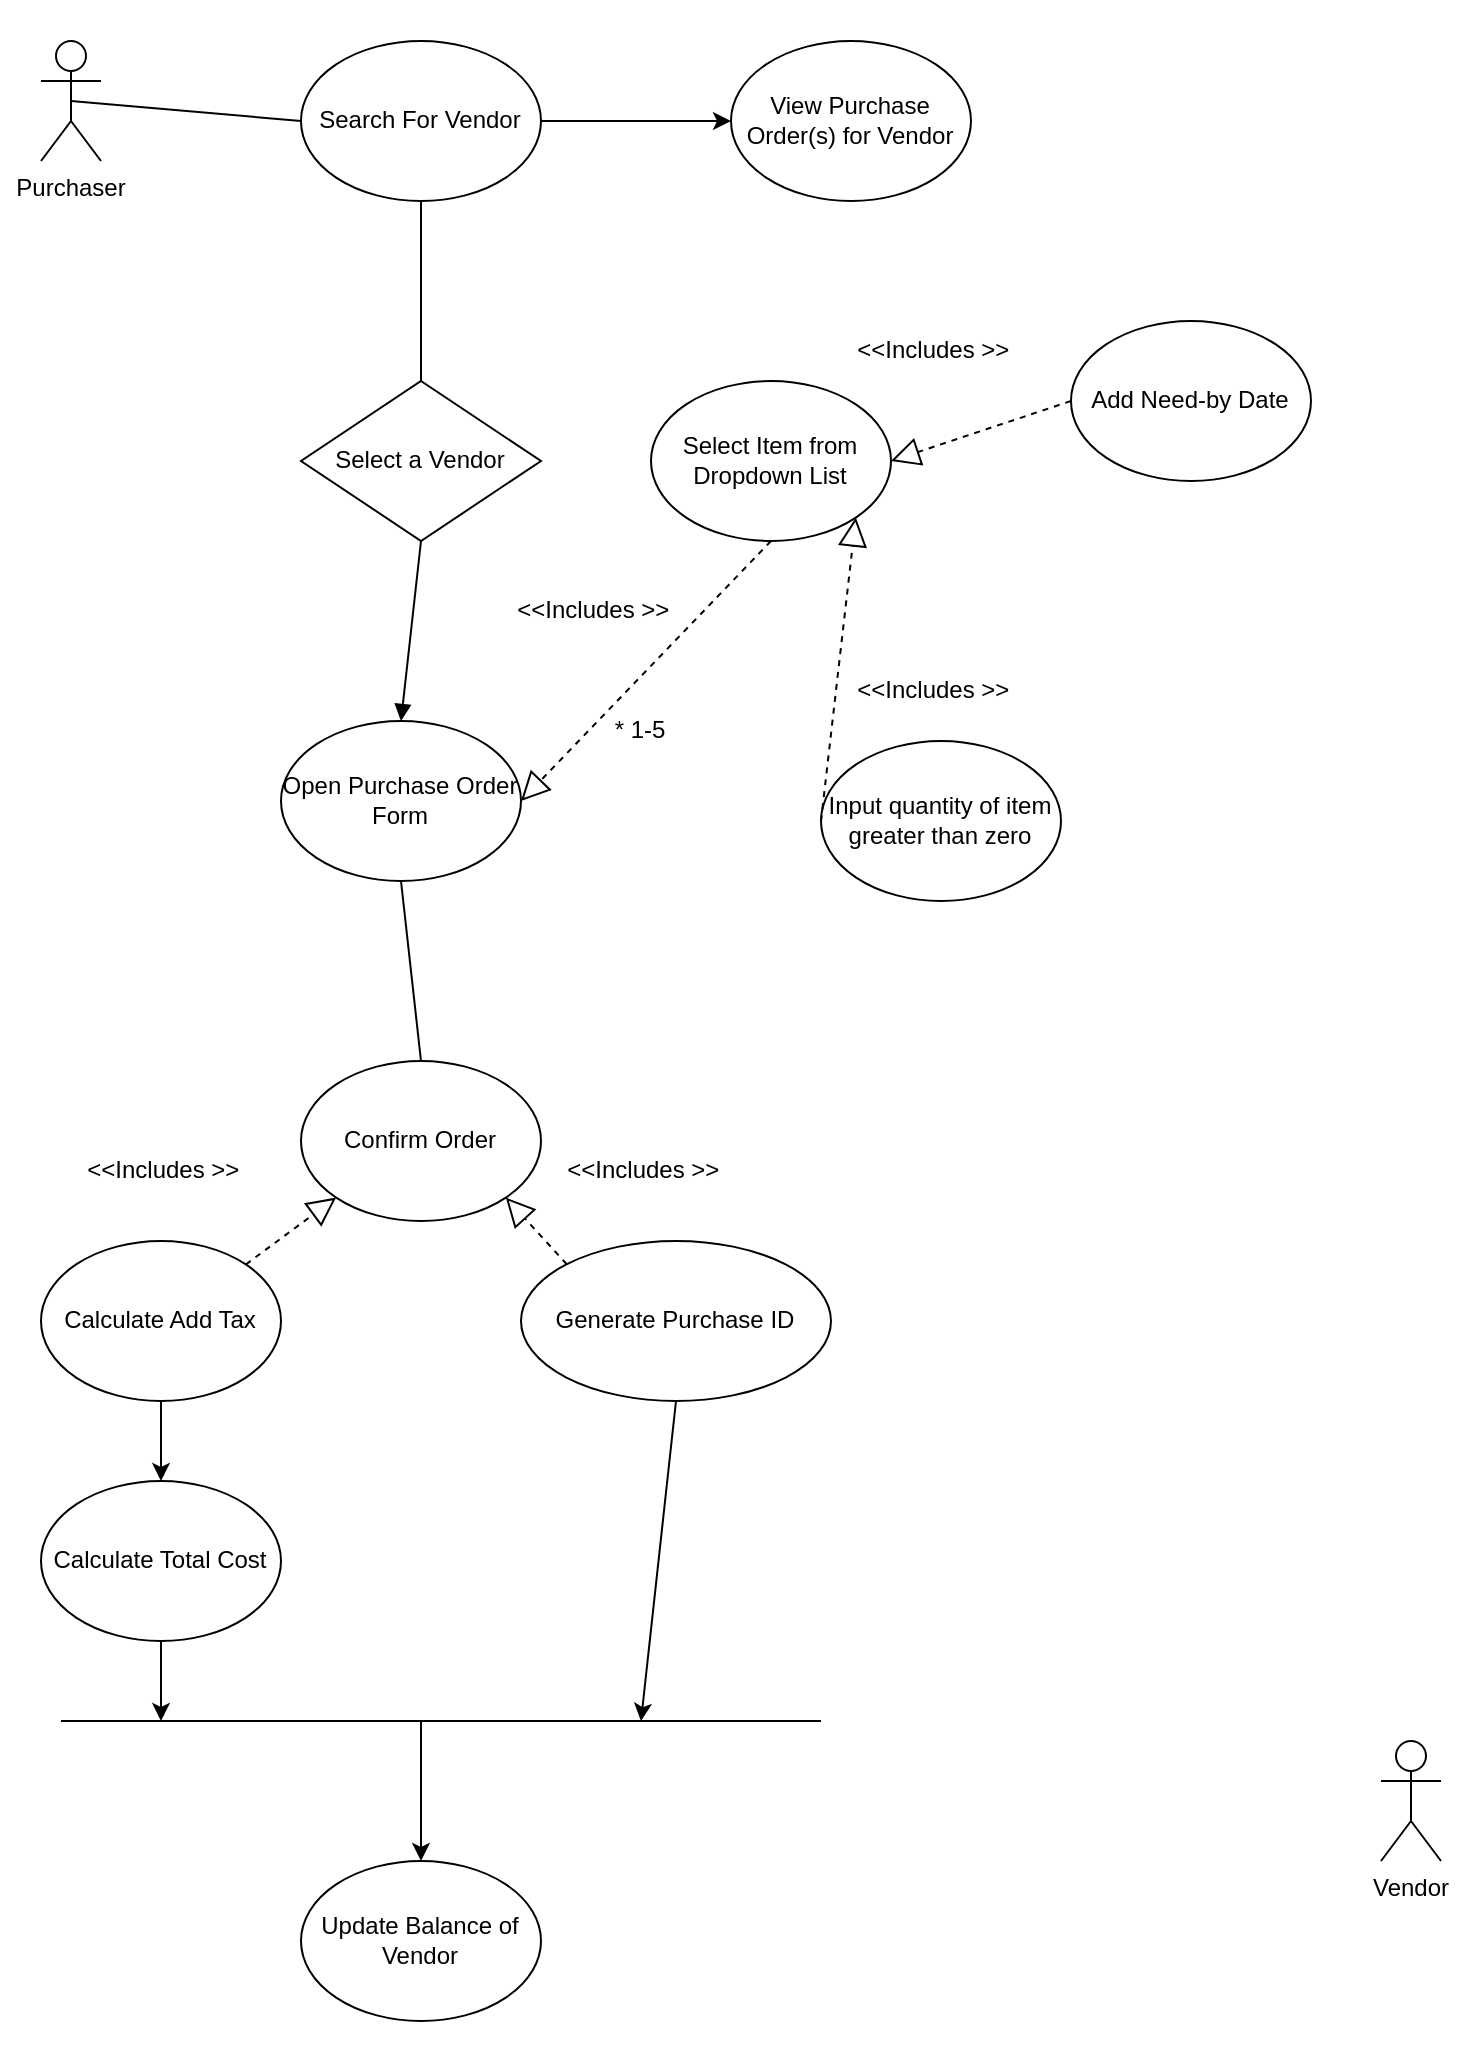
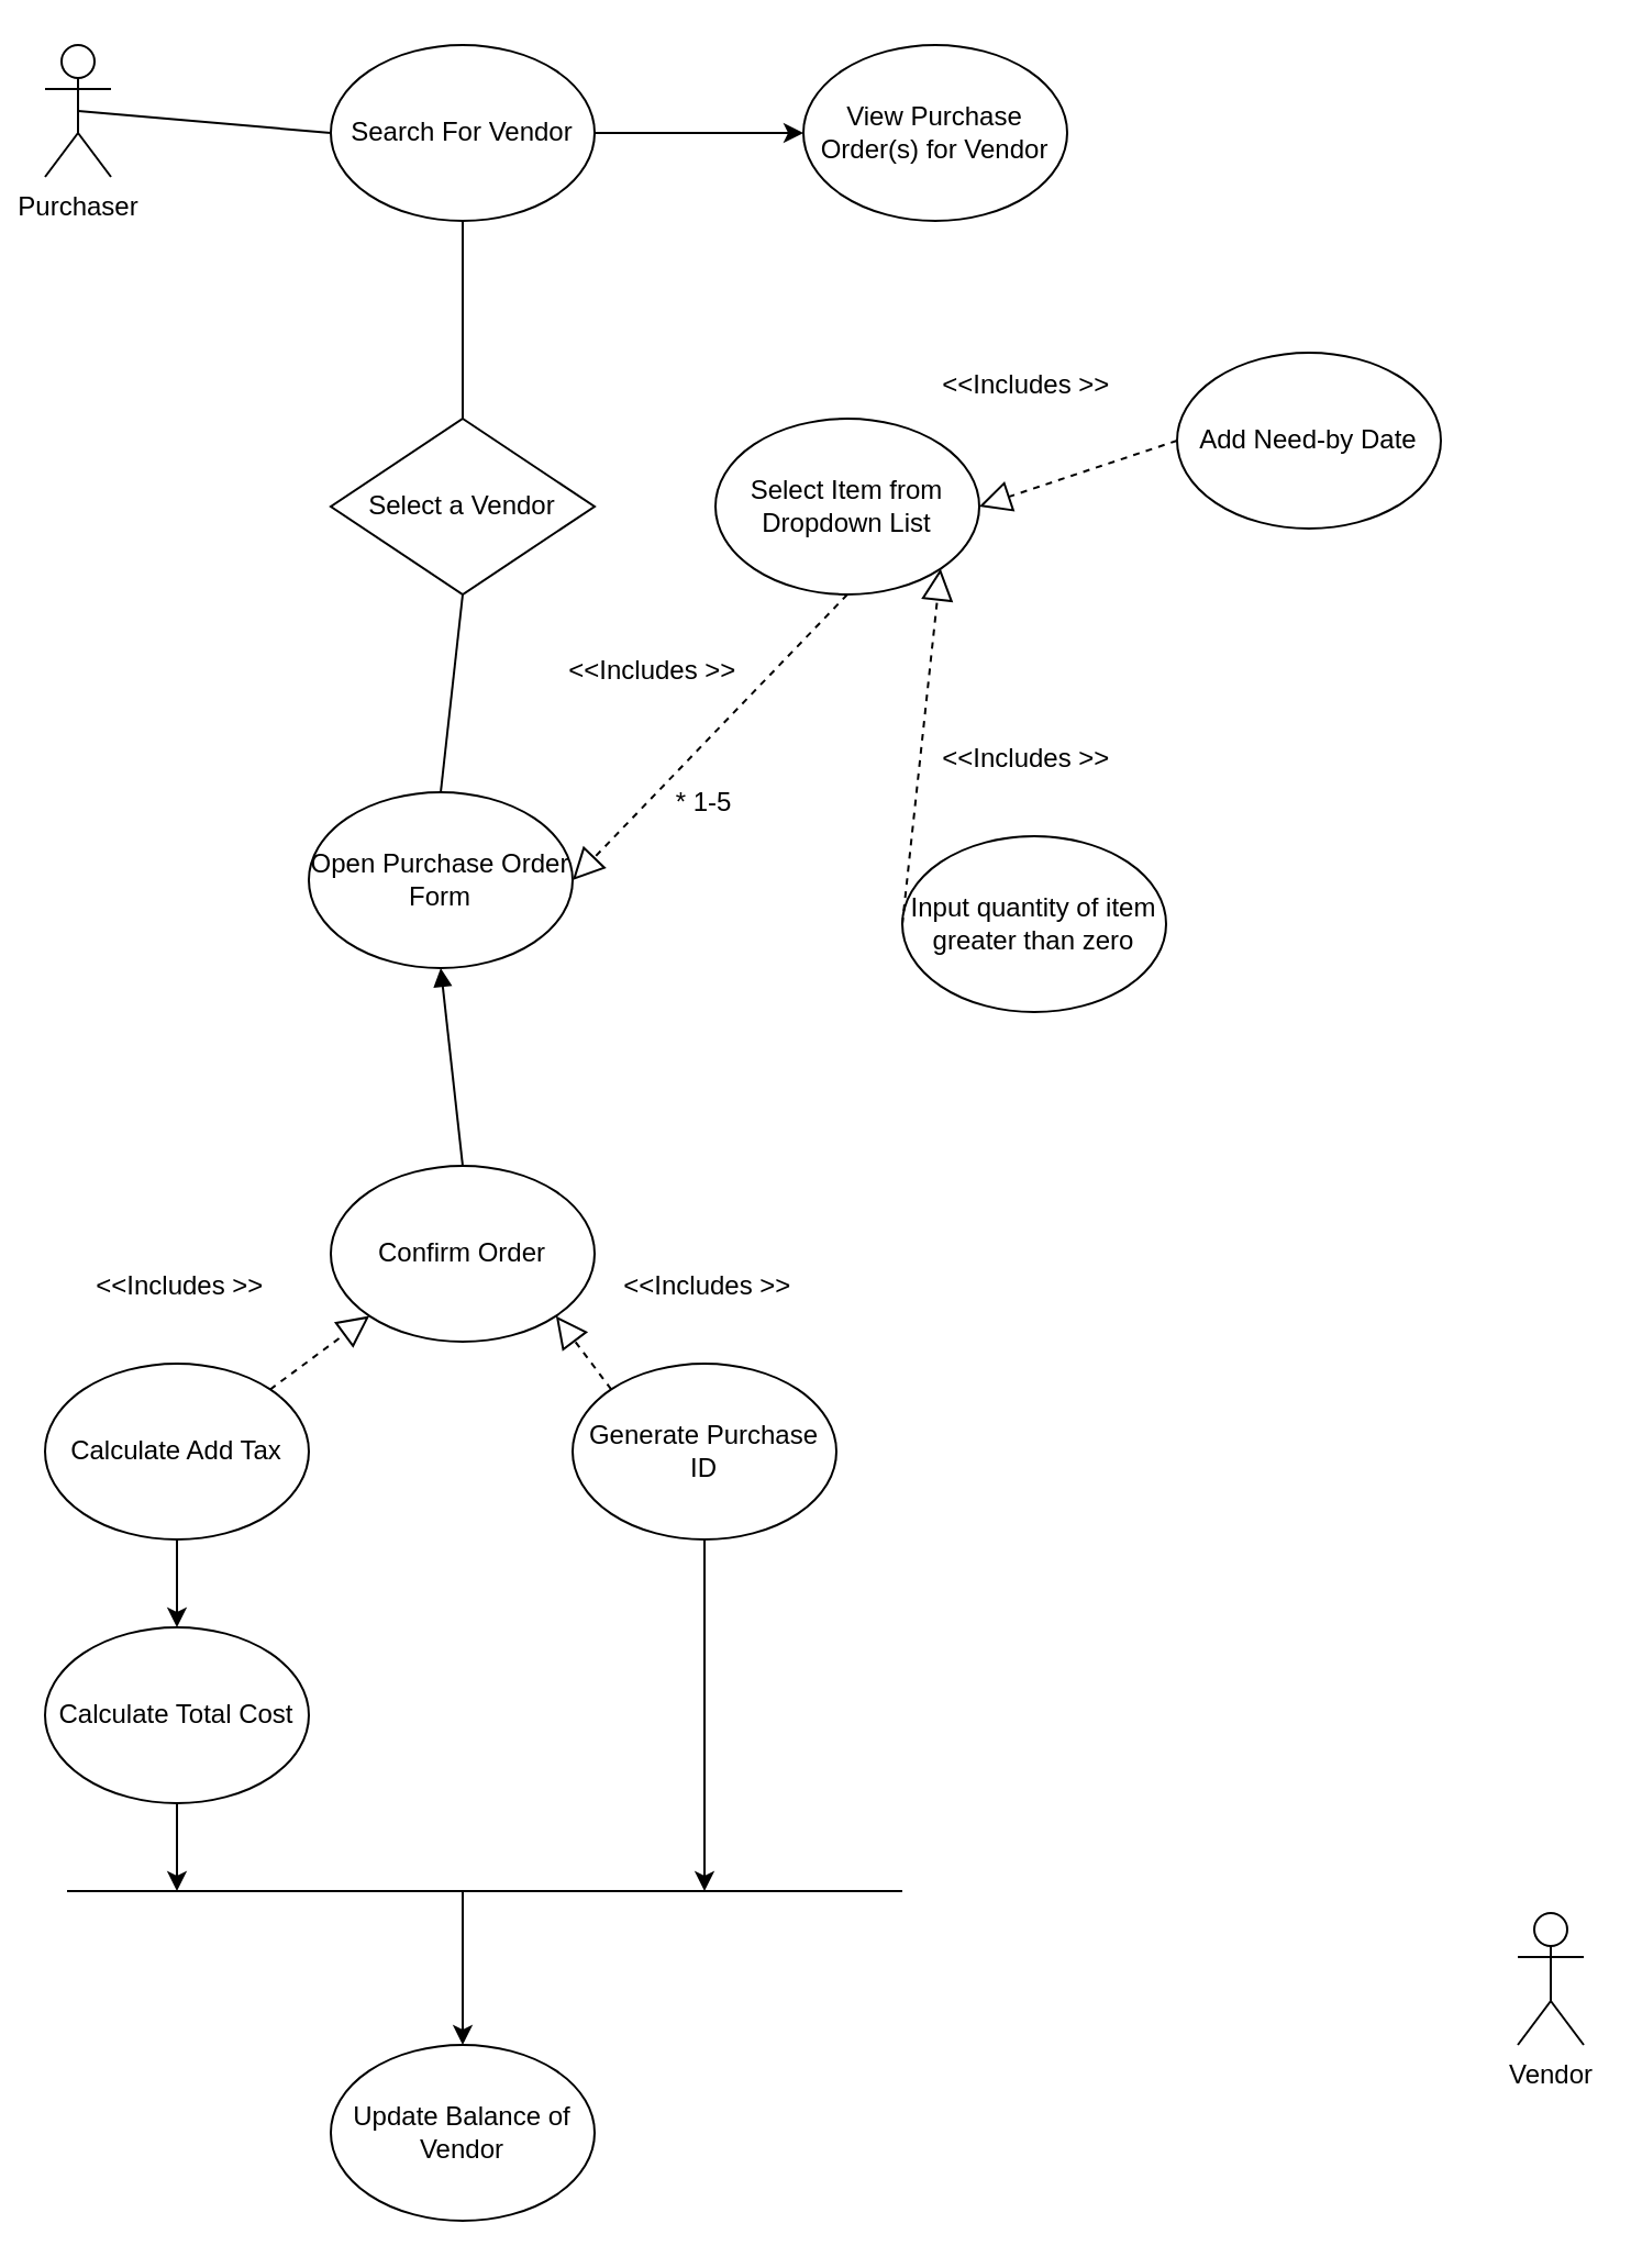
  <mxCell id="0" />
  <mxCell id="1" parent="0" />
  <mxCell id="2" value="Purchaser" style="shape=umlActor;verticalLabelPosition=bottom;verticalAlign=top;html=1;outlineConnect=0;" vertex="1" parent="1"><mxGeometry x="20" y="20" width="30" height="60" as="geometry" /></mxCell>
  <mxCell id="3" value="Search For Vendor" style="ellipse;whiteSpace=wrap;html=1;" vertex="1" parent="1"><mxGeometry x="150" y="20" width="120" height="80" as="geometry" /></mxCell>
  <mxCell id="4" value="" style="endArrow=none;html=1;rounded=0;exitX=0.5;exitY=0.5;exitDx=0;exitDy=0;exitPerimeter=0;entryX=0;entryY=0.5;entryDx=0;entryDy=0;" edge="1" parent="1" source="2" target="3"><mxGeometry width="50" height="50" relative="1" as="geometry"><mxPoint x="360" y="210" as="sourcePoint" /><mxPoint x="410" y="160" as="targetPoint" /></mxGeometry></mxCell>
  <mxCell id="5" value="Select a Vendor" style="rhombus;whiteSpace=wrap;html=1;" vertex="1" parent="1"><mxGeometry x="150" y="190" width="120" height="80" as="geometry" /></mxCell>
  <mxCell id="6" value="" style="endArrow=none;html=1;rounded=0;exitX=0.5;exitY=1;exitDx=0;exitDy=0;entryX=0.5;entryY=0;entryDx=0;entryDy=0;" edge="1" parent="1" source="3" target="5"><mxGeometry width="50" height="50" relative="1" as="geometry"><mxPoint x="360" y="210" as="sourcePoint" /><mxPoint x="410" y="160" as="targetPoint" /></mxGeometry></mxCell>
  <mxCell id="7" value="Open Purchase Order Form" style="ellipse;whiteSpace=wrap;html=1;" vertex="1" parent="1"><mxGeometry x="140" y="360" width="120" height="80" as="geometry" /></mxCell>
- <mxCell id="8" value="" style="endArrow=block;html=1;rounded=0;exitX=0.5;exitY=1;exitDx=0;exitDy=0;entryX=0.5;entryY=0;entryDx=0;entryDy=0;" edge="1" parent="1" source="5" target="7"><mxGeometry width="50" height="50" relative="1" as="geometry"><mxPoint x="360" y="310" as="sourcePoint" /><mxPoint x="410" y="260" as="targetPoint" /></mxGeometry></mxCell>
+ <mxCell id="8" value="" style="endArrow=none;html=1;rounded=0;exitX=0.5;exitY=1;exitDx=0;exitDy=0;entryX=0.5;entryY=0;entryDx=0;entryDy=0;" edge="1" parent="1" source="5" target="7"><mxGeometry width="50" height="50" relative="1" as="geometry"><mxPoint x="360" y="310" as="sourcePoint" /><mxPoint x="410" y="260" as="targetPoint" /></mxGeometry></mxCell>
  <mxCell id="9" value="Select Item from Dropdown List" style="ellipse;whiteSpace=wrap;html=1;" vertex="1" parent="1"><mxGeometry x="325" y="190" width="120" height="80" as="geometry" /></mxCell>
  <mxCell id="10" value="" style="endArrow=block;dashed=1;endFill=0;endSize=12;html=1;rounded=0;exitX=0.5;exitY=1;exitDx=0;exitDy=0;entryX=1;entryY=0.5;entryDx=0;entryDy=0;" edge="1" parent="1" source="9" target="7"><mxGeometry width="160" relative="1" as="geometry"><mxPoint x="300" y="370" as="sourcePoint" /><mxPoint x="460" y="370" as="targetPoint" /></mxGeometry></mxCell>
- <mxCell id="11" value="Input quantity of item greater than zero" style="ellipse;whiteSpace=wrap;html=1;" vertex="1" parent="1"><mxGeometry x="410" y="370" width="120" height="80" as="geometry" /></mxCell>
+ <mxCell id="11" value="Input quantity of item greater than zero" style="ellipse;whiteSpace=wrap;html=1;" vertex="1" parent="1"><mxGeometry x="410" y="380" width="120" height="80" as="geometry" /></mxCell>
  <mxCell id="12" value="" style="endArrow=block;dashed=1;endFill=0;endSize=12;html=1;rounded=0;exitX=0;exitY=0.5;exitDx=0;exitDy=0;entryX=1;entryY=1;entryDx=0;entryDy=0;" edge="1" parent="1" source="11" target="9"><mxGeometry width="160" relative="1" as="geometry"><mxPoint x="300" y="470" as="sourcePoint" /><mxPoint x="270" y="390" as="targetPoint" /><Array as="points" /></mxGeometry></mxCell>
  <mxCell id="13" value="&amp;nbsp;&amp;lt;&amp;lt;Includes &amp;gt;&amp;gt;" style="text;html=1;strokeColor=none;fillColor=none;align=center;verticalAlign=middle;whiteSpace=wrap;rounded=0;" vertex="1" parent="1"><mxGeometry x="250" y="290" width="90" height="30" as="geometry" /></mxCell>
  <mxCell id="14" value="&amp;nbsp;&amp;lt;&amp;lt;Includes &amp;gt;&amp;gt;" style="text;html=1;strokeColor=none;fillColor=none;align=center;verticalAlign=middle;whiteSpace=wrap;rounded=0;" vertex="1" parent="1"><mxGeometry x="420" y="330" width="90" height="30" as="geometry" /></mxCell>
  <mxCell id="15" value="* 1-5" style="text;html=1;strokeColor=none;fillColor=none;align=center;verticalAlign=middle;whiteSpace=wrap;rounded=0;" vertex="1" parent="1"><mxGeometry x="290" y="350" width="60" height="30" as="geometry" /></mxCell>
  <mxCell id="16" value="Vendor" style="shape=umlActor;verticalLabelPosition=bottom;verticalAlign=top;html=1;outlineConnect=0;" vertex="1" parent="1"><mxGeometry x="690" y="870" width="30" height="60" as="geometry" /></mxCell>
  <mxCell id="17" value="Confirm Order" style="ellipse;whiteSpace=wrap;html=1;" vertex="1" parent="1"><mxGeometry x="150" y="530" width="120" height="80" as="geometry" /></mxCell>
- <mxCell id="18" value="" style="endArrow=none;html=1;rounded=0;exitX=0.5;exitY=0;exitDx=0;exitDy=0;entryX=0.5;entryY=1;entryDx=0;entryDy=0;" edge="1" parent="1" source="17" target="7"><mxGeometry width="50" height="50" relative="1" as="geometry"><mxPoint x="360" y="580" as="sourcePoint" /><mxPoint x="410" y="530" as="targetPoint" /></mxGeometry></mxCell>
+ <mxCell id="18" value="" style="endArrow=block;html=1;rounded=0;exitX=0.5;exitY=0;exitDx=0;exitDy=0;entryX=0.5;entryY=1;entryDx=0;entryDy=0;" edge="1" parent="1" source="17" target="7"><mxGeometry width="50" height="50" relative="1" as="geometry"><mxPoint x="360" y="580" as="sourcePoint" /><mxPoint x="410" y="530" as="targetPoint" /></mxGeometry></mxCell>
  <mxCell id="19" value="Calculate Add Tax" style="ellipse;whiteSpace=wrap;html=1;" vertex="1" parent="1"><mxGeometry x="20" y="620" width="120" height="80" as="geometry" /></mxCell>
  <mxCell id="20" value="Calculate Total Cost" style="ellipse;whiteSpace=wrap;html=1;" vertex="1" parent="1"><mxGeometry x="20" y="740" width="120" height="80" as="geometry" /></mxCell>
- <mxCell id="21" value="Generate Purchase ID" style="ellipse;whiteSpace=wrap;html=1;" vertex="1" parent="1"><mxGeometry x="260" y="620" width="155" height="80" as="geometry" /></mxCell>
+ <mxCell id="21" value="Generate Purchase ID" style="ellipse;whiteSpace=wrap;html=1;" vertex="1" parent="1"><mxGeometry x="260" y="620" width="120" height="80" as="geometry" /></mxCell>
  <mxCell id="22" value="" style="endArrow=none;html=1;rounded=0;" edge="1" parent="1"><mxGeometry width="50" height="50" relative="1" as="geometry"><mxPoint x="30" y="860" as="sourcePoint" /><mxPoint x="410" y="860" as="targetPoint" /><Array as="points"><mxPoint x="220" y="860" /></Array></mxGeometry></mxCell>
  <mxCell id="23" value="" style="endArrow=classic;html=1;rounded=0;exitX=0.5;exitY=1;exitDx=0;exitDy=0;" edge="1" parent="1" source="21"><mxGeometry width="50" height="50" relative="1" as="geometry"><mxPoint x="360" y="770" as="sourcePoint" /><mxPoint x="320" y="860" as="targetPoint" /></mxGeometry></mxCell>
  <mxCell id="24" value="" style="endArrow=block;dashed=1;endFill=0;endSize=12;html=1;rounded=0;exitX=0;exitY=0;exitDx=0;exitDy=0;entryX=1;entryY=1;entryDx=0;entryDy=0;" edge="1" parent="1" source="21" target="17"><mxGeometry width="160" relative="1" as="geometry"><mxPoint x="300" y="650" as="sourcePoint" /><mxPoint x="460" y="650" as="targetPoint" /></mxGeometry></mxCell>
  <mxCell id="25" value="&amp;nbsp;&amp;lt;&amp;lt;Includes &amp;gt;&amp;gt;" style="text;html=1;strokeColor=none;fillColor=none;align=center;verticalAlign=middle;whiteSpace=wrap;rounded=0;" vertex="1" parent="1"><mxGeometry x="275" y="570" width="90" height="30" as="geometry" /></mxCell>
  <mxCell id="26" value="" style="endArrow=block;dashed=1;endFill=0;endSize=12;html=1;rounded=0;exitX=1;exitY=0;exitDx=0;exitDy=0;entryX=0;entryY=1;entryDx=0;entryDy=0;" edge="1" parent="1" source="19" target="17"><mxGeometry width="160" relative="1" as="geometry"><mxPoint x="300" y="640" as="sourcePoint" /><mxPoint x="460" y="640" as="targetPoint" /></mxGeometry></mxCell>
  <mxCell id="27" value="&amp;nbsp;&amp;lt;&amp;lt;Includes &amp;gt;&amp;gt;" style="text;html=1;strokeColor=none;fillColor=none;align=center;verticalAlign=middle;whiteSpace=wrap;rounded=0;" vertex="1" parent="1"><mxGeometry x="35" y="570" width="90" height="30" as="geometry" /></mxCell>
  <mxCell id="28" value="" style="endArrow=classic;html=1;rounded=0;exitX=0.5;exitY=1;exitDx=0;exitDy=0;entryX=0.5;entryY=0;entryDx=0;entryDy=0;" edge="1" parent="1" source="19" target="20"><mxGeometry width="50" height="50" relative="1" as="geometry"><mxPoint x="360" y="760" as="sourcePoint" /><mxPoint x="410" y="710" as="targetPoint" /></mxGeometry></mxCell>
  <mxCell id="29" value="" style="endArrow=classic;html=1;rounded=0;exitX=0.5;exitY=1;exitDx=0;exitDy=0;" edge="1" parent="1" source="20"><mxGeometry width="50" height="50" relative="1" as="geometry"><mxPoint x="360" y="760" as="sourcePoint" /><mxPoint x="80" y="860" as="targetPoint" /></mxGeometry></mxCell>
  <mxCell id="30" value="View Purchase Order(s) for Vendor" style="ellipse;whiteSpace=wrap;html=1;" vertex="1" parent="1"><mxGeometry x="365" y="20" width="120" height="80" as="geometry" /></mxCell>
  <mxCell id="31" value="" style="endArrow=classic;html=1;rounded=0;exitX=1;exitY=0.5;exitDx=0;exitDy=0;entryX=0;entryY=0.5;entryDx=0;entryDy=0;" edge="1" parent="1" source="3" target="30"><mxGeometry width="50" height="50" relative="1" as="geometry"><mxPoint x="360" y="260" as="sourcePoint" /><mxPoint x="410" y="210" as="targetPoint" /></mxGeometry></mxCell>
  <mxCell id="32" value="Add Need-by Date" style="ellipse;whiteSpace=wrap;html=1;" vertex="1" parent="1"><mxGeometry x="535" y="160" width="120" height="80" as="geometry" /></mxCell>
  <mxCell id="33" value="" style="endArrow=block;dashed=1;endFill=0;endSize=12;html=1;rounded=0;exitX=0;exitY=0.5;exitDx=0;exitDy=0;entryX=1;entryY=0.5;entryDx=0;entryDy=0;" edge="1" parent="1" source="32" target="9"><mxGeometry width="160" relative="1" as="geometry"><mxPoint x="300" y="430" as="sourcePoint" /><mxPoint x="460" y="430" as="targetPoint" /></mxGeometry></mxCell>
  <mxCell id="34" value="&amp;nbsp;&amp;lt;&amp;lt;Includes &amp;gt;&amp;gt;" style="text;html=1;strokeColor=none;fillColor=none;align=center;verticalAlign=middle;whiteSpace=wrap;rounded=0;" vertex="1" parent="1"><mxGeometry x="420" y="160" width="90" height="30" as="geometry" /></mxCell>
  <mxCell id="35" value="Update Balance of Vendor" style="ellipse;whiteSpace=wrap;html=1;" vertex="1" parent="1"><mxGeometry x="150" y="930" width="120" height="80" as="geometry" /></mxCell>
  <mxCell id="36" value="" style="endArrow=classic;html=1;rounded=0;entryX=0.5;entryY=0;entryDx=0;entryDy=0;" edge="1" parent="1" target="35"><mxGeometry width="50" height="50" relative="1" as="geometry"><mxPoint x="210" y="860" as="sourcePoint" /><mxPoint x="410" y="910" as="targetPoint" /></mxGeometry></mxCell>
